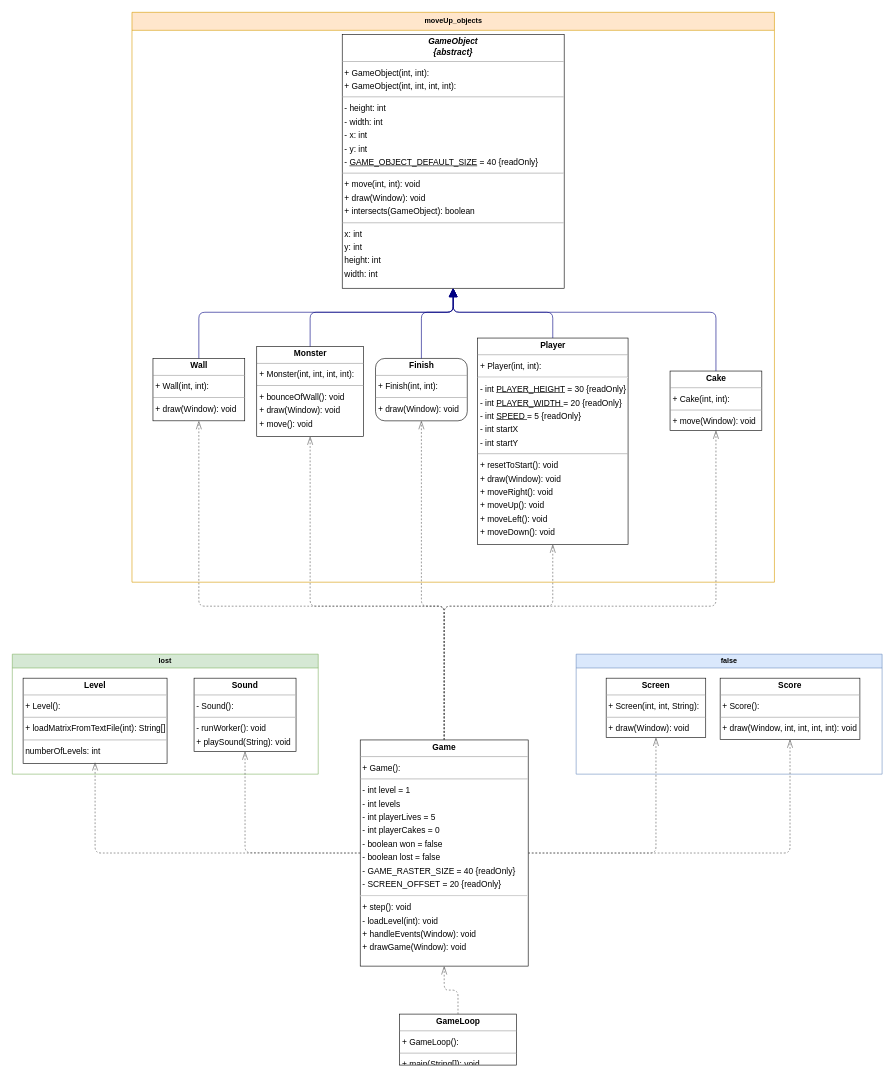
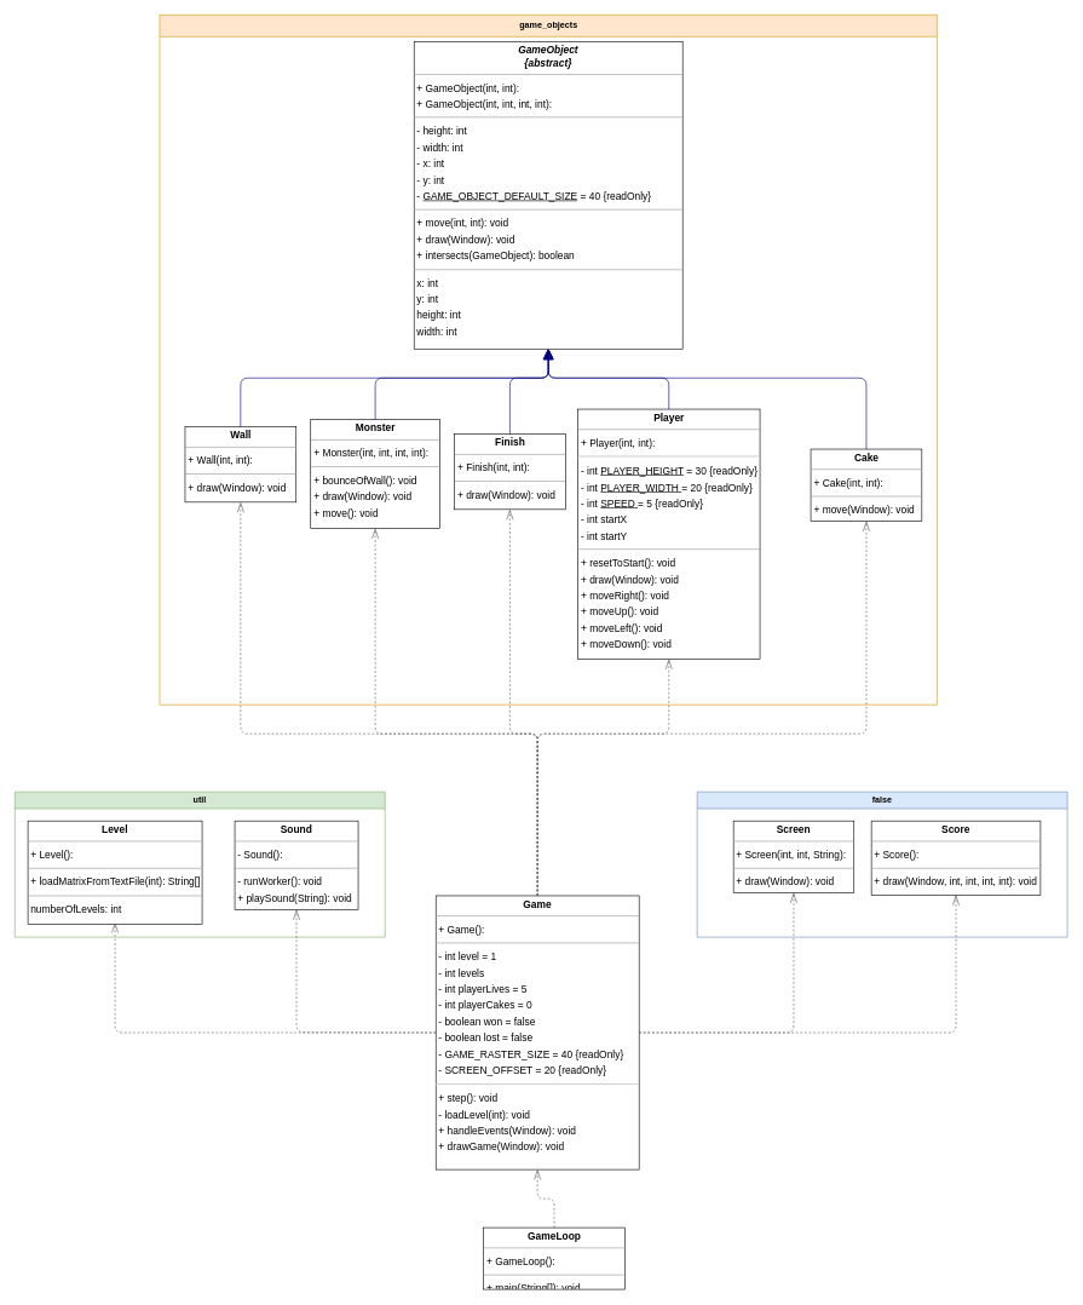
  <mxCell id="0" />
  <mxCell id="1" parent="0" />
  <mxCell id="2" value="&lt;p style=&quot;margin:0px;margin-top:4px;text-align:center;&quot;&gt;&lt;b&gt;Game&lt;/b&gt;&lt;/p&gt;&lt;hr size=&quot;1&quot;&gt;&lt;p style=&quot;margin:0 0 0 4px;line-height:1.6;&quot;&gt;+ Game(): &lt;/p&gt;&lt;hr size=&quot;1&quot;&gt;&lt;p style=&quot;margin:0 0 0 4px;line-height:1.6;&quot;&gt;- int level = 1&lt;/p&gt;&lt;p style=&quot;margin:0 0 0 4px;line-height:1.6;&quot;&gt;- int levels&lt;/p&gt;&lt;p style=&quot;margin:0 0 0 4px;line-height:1.6;&quot;&gt;- int playerLives = 5&lt;/p&gt;&lt;p style=&quot;margin:0 0 0 4px;line-height:1.6;&quot;&gt;- int playerCakes = 0&lt;/p&gt;&lt;p style=&quot;margin:0 0 0 4px;line-height:1.6;&quot;&gt;- boolean won = false&lt;/p&gt;&lt;p style=&quot;margin:0 0 0 4px;line-height:1.6;&quot;&gt;- boolean lost = false&lt;/p&gt;&lt;p style=&quot;margin:0 0 0 4px;line-height:1.6;&quot;&gt;- GAME_RASTER_SIZE = 40 {readOnly}&lt;/p&gt;&lt;p style=&quot;margin:0 0 0 4px;line-height:1.6;&quot;&gt;- SCREEN_OFFSET = 20 {readOnly}&lt;/p&gt;&lt;hr&gt;&lt;p style=&quot;margin:0 0 0 4px;line-height:1.6;&quot;&gt;+ step(): void&lt;br&gt;- loadLevel(int): void&lt;br&gt;+ handleEvents(Window): void&lt;br&gt;+ drawGame(Window): void&lt;/p&gt;" style="verticalAlign=top;align=left;overflow=fill;fontSize=14;fontFamily=Helvetica;html=1;rounded=0;shadow=0;comic=0;labelBackgroundColor=none;strokeWidth=1;" parent="1" vertex="1"><mxGeometry x="600" y="1233" width="280" height="377" as="geometry" /></mxCell>
  <mxCell id="3" value="&lt;p style=&quot;margin:0px;margin-top:4px;text-align:center;&quot;&gt;&lt;b&gt;GameLoop&lt;/b&gt;&lt;/p&gt;&lt;hr size=&quot;1&quot;/&gt;&lt;p style=&quot;margin:0 0 0 4px;line-height:1.6;&quot;&gt;+ GameLoop(): &lt;/p&gt;&lt;hr size=&quot;1&quot;/&gt;&lt;p style=&quot;margin:0 0 0 4px;line-height:1.6;&quot;&gt;+ main(String[]): void&lt;/p&gt;" style="verticalAlign=top;align=left;overflow=fill;fontSize=14;fontFamily=Helvetica;html=1;rounded=0;shadow=0;comic=0;labelBackgroundColor=none;strokeWidth=1;gradientColor=none;" parent="1" vertex="1"><mxGeometry x="665.5" y="1690" width="195" height="85" as="geometry" /></mxCell>
  <mxCell id="4" value="" style="html=1;rounded=1;edgeStyle=orthogonalEdgeStyle;dashed=1;startArrow=none;endArrow=openThin;endSize=12;strokeColor=#595959;exitX=0.5;exitY=0;exitDx=0;exitDy=0;entryX=0.5;entryY=1;entryDx=0;entryDy=0;" parent="1" source="2" target="12" edge="1"><mxGeometry width="660" height="360" relative="1" as="geometry"><Array as="points"><mxPoint x="740" y="1010" /><mxPoint x="1193" y="1010" /></Array><mxPoint x="882.4" y="1277.486" as="sourcePoint" /><mxPoint x="1153.5" y="740" as="targetPoint" /></mxGeometry></mxCell>
  <mxCell id="5" value="" style="html=1;rounded=1;edgeStyle=orthogonalEdgeStyle;dashed=1;startArrow=none;endArrow=openThin;endSize=12;strokeColor=#595959;exitX=0.5;exitY=0;exitDx=0;exitDy=0;entryX=0.5;entryY=1;entryDx=0;entryDy=0;" parent="1" source="2" target="13" edge="1"><mxGeometry width="400" height="360" relative="1" as="geometry"><Array as="points"><mxPoint x="740" y="1010" /><mxPoint x="702" y="1010" /></Array></mxGeometry></mxCell>
  <mxCell id="6" value="" style="html=1;rounded=1;edgeStyle=orthogonalEdgeStyle;dashed=1;startArrow=none;endArrow=openThin;endSize=12;strokeColor=#595959;exitX=0.5;exitY=0;exitDx=0;exitDy=0;entryX=0.5;entryY=1;entryDx=0;entryDy=0;" parent="1" source="2" target="14" edge="1"><mxGeometry width="230" height="360" relative="1" as="geometry"><Array as="points"><mxPoint x="740" y="1010" /><mxPoint x="517" y="1010" /><mxPoint x="517" y="727" /></Array></mxGeometry></mxCell>
  <mxCell id="7" value="" style="html=1;rounded=1;edgeStyle=orthogonalEdgeStyle;dashed=1;startArrow=none;endArrow=openThin;endSize=12;strokeColor=#595959;exitX=0.5;exitY=0;exitDx=0;exitDy=0;entryX=0.500;entryY=1.000;entryDx=0;entryDy=0;" parent="1" source="2" target="15" edge="1"><mxGeometry width="556" height="360" relative="1" as="geometry"><Array as="points"><mxPoint x="740" y="1010" /><mxPoint x="921" y="1010" /></Array></mxGeometry></mxCell>
  <mxCell id="8" value="" style="html=1;rounded=1;edgeStyle=orthogonalEdgeStyle;dashed=1;startArrow=none;endArrow=openThin;endSize=12;strokeColor=#595959;entryX=0.5;entryY=1;entryDx=0;entryDy=0;exitX=1;exitY=0.5;exitDx=0;exitDy=0;" parent="1" source="2" target="25" edge="1"><mxGeometry width="50" height="50" relative="1" as="geometry"><Array as="points"><mxPoint x="1093" y="1421" /></Array><mxPoint x="880" y="1390" as="sourcePoint" /><mxPoint x="1380" y="1270" as="targetPoint" /></mxGeometry></mxCell>
  <mxCell id="9" value="" style="html=1;rounded=1;edgeStyle=orthogonalEdgeStyle;dashed=1;startArrow=none;endArrow=openThin;endSize=12;strokeColor=#595959;exitX=0.5;exitY=0;exitDx=0;exitDy=0;entryX=0.500;entryY=1.001;entryDx=0;entryDy=0;" parent="1" source="2" target="16" edge="1"><mxGeometry width="50" height="360" relative="1" as="geometry"><Array as="points"><mxPoint x="740" y="1010" /><mxPoint x="331" y="1010" /></Array></mxGeometry></mxCell>
  <mxCell id="10" value="" style="html=1;rounded=1;edgeStyle=orthogonalEdgeStyle;dashed=1;startArrow=none;endArrow=openThin;endSize=12;strokeColor=#595959;exitX=0.500;exitY=0.001;exitDx=0;exitDy=0;entryX=0.500;entryY=1.000;entryDx=0;entryDy=0;" parent="1" source="3" target="2" edge="1"><mxGeometry width="50" height="50" relative="1" as="geometry"><Array as="points" /></mxGeometry></mxCell>
- <mxCell id="11" value="moveUp_objects" style="swimlane;whiteSpace=wrap;html=1;startSize=30;fillColor=#ffe6cc;strokeColor=#d79b00;" vertex="1" parent="1"><mxGeometry x="219.5" y="20" width="1071" height="950" as="geometry"><mxRectangle x="-100" y="-320" width="120" height="30" as="alternateBounds" /></mxGeometry></mxCell>
+ <mxCell id="11" value="game_objects" style="swimlane;whiteSpace=wrap;html=1;startSize=30;fillColor=#ffe6cc;strokeColor=#d79b00;" vertex="1" parent="1"><mxGeometry x="219.5" y="20" width="1071" height="950" as="geometry"><mxRectangle x="-100" y="-320" width="120" height="30" as="alternateBounds" /></mxGeometry></mxCell>
  <mxCell id="12" value="&lt;p style=&quot;margin:0px;margin-top:4px;text-align:center;&quot;&gt;&lt;b&gt;Cake&lt;/b&gt;&lt;/p&gt;&lt;hr size=&quot;1&quot;/&gt;&lt;p style=&quot;margin:0 0 0 4px;line-height:1.6;&quot;&gt;+ Cake(int, int): &lt;/p&gt;&lt;hr size=&quot;1&quot;/&gt;&lt;p style=&quot;margin:0 0 0 4px;line-height:1.6;&quot;&gt;+ move(Window): void&lt;/p&gt;" style="verticalAlign=top;align=left;overflow=fill;fontSize=14;fontFamily=Helvetica;html=1;rounded=0;shadow=0;comic=0;labelBackgroundColor=none;strokeWidth=1;" parent="11" vertex="1"><mxGeometry x="897" y="598" width="153" height="99" as="geometry" /></mxCell>
- <mxCell id="13" value="&lt;p style=&quot;margin:0px;margin-top:4px;text-align:center;&quot;&gt;&lt;b&gt;Finish&lt;/b&gt;&lt;/p&gt;&lt;hr size=&quot;1&quot;/&gt;&lt;p style=&quot;margin:0 0 0 4px;line-height:1.6;&quot;&gt;+ Finish(int, int): &lt;/p&gt;&lt;hr size=&quot;1&quot;/&gt;&lt;p style=&quot;margin:0 0 0 4px;line-height:1.6;&quot;&gt;+ draw(Window): void&lt;/p&gt;" style="verticalAlign=top;align=left;overflow=fill;fontSize=14;fontFamily=Helvetica;html=1;shadow=0;comic=0;labelBackgroundColor=none;strokeWidth=1;rounded=1;" parent="11" vertex="1"><mxGeometry x="406" y="577" width="153" height="104" as="geometry" /></mxCell>
+ <mxCell id="13" value="&lt;p style=&quot;margin:0px;margin-top:4px;text-align:center;&quot;&gt;&lt;b&gt;Finish&lt;/b&gt;&lt;/p&gt;&lt;hr size=&quot;1&quot;/&gt;&lt;p style=&quot;margin:0 0 0 4px;line-height:1.6;&quot;&gt;+ Finish(int, int): &lt;/p&gt;&lt;hr size=&quot;1&quot;/&gt;&lt;p style=&quot;margin:0 0 0 4px;line-height:1.6;&quot;&gt;+ draw(Window): void&lt;/p&gt;" style="verticalAlign=top;align=left;overflow=fill;fontSize=14;fontFamily=Helvetica;html=1;rounded=0;shadow=0;comic=0;labelBackgroundColor=none;strokeWidth=1;" parent="11" vertex="1"><mxGeometry x="406" y="577" width="153" height="104" as="geometry" /></mxCell>
  <mxCell id="14" value="&lt;p style=&quot;margin:0px;margin-top:4px;text-align:center;&quot;&gt;&lt;b&gt;Monster&lt;/b&gt;&lt;/p&gt;&lt;hr size=&quot;1&quot;/&gt;&lt;p style=&quot;margin:0 0 0 4px;line-height:1.6;&quot;&gt;+ Monster(int, int, int, int): &lt;/p&gt;&lt;hr size=&quot;1&quot;/&gt;&lt;p style=&quot;margin:0 0 0 4px;line-height:1.6;&quot;&gt;+ bounceOfWall(): void&lt;br/&gt;+ draw(Window): void&lt;br/&gt;+ move(): void&lt;/p&gt;" style="verticalAlign=top;align=left;overflow=fill;fontSize=14;fontFamily=Helvetica;html=1;rounded=0;shadow=0;comic=0;labelBackgroundColor=none;strokeWidth=1;" parent="11" vertex="1"><mxGeometry x="208" y="557" width="178" height="150" as="geometry" /></mxCell>
  <mxCell id="15" value="&lt;p style=&quot;margin:0px;margin-top:4px;text-align:center;&quot;&gt;&lt;b&gt;Player&lt;/b&gt;&lt;/p&gt;&lt;hr size=&quot;1&quot;&gt;&lt;p style=&quot;margin:0 0 0 4px;line-height:1.6;&quot;&gt;+ Player(int, int): &lt;/p&gt;&lt;hr&gt;&lt;p style=&quot;margin:0 0 0 4px;line-height:1.6;&quot;&gt;- int &lt;u&gt;PLAYER_HEIGHT&lt;/u&gt; = 30 {readOnly}&lt;/p&gt;&lt;p style=&quot;margin:0 0 0 4px;line-height:1.6;&quot;&gt;- int &lt;u&gt;PLAYER_WIDTH &lt;/u&gt;= 20 {readOnly}&lt;/p&gt;&lt;p style=&quot;margin:0 0 0 4px;line-height:1.6;&quot;&gt;- int &lt;u&gt;SPEED &lt;/u&gt;= 5 {readOnly}&lt;/p&gt;&lt;p style=&quot;margin:0 0 0 4px;line-height:1.6;&quot;&gt;- int startX&lt;/p&gt;&lt;p style=&quot;margin:0 0 0 4px;line-height:1.6;&quot;&gt;- int startY&lt;/p&gt;&lt;hr size=&quot;1&quot;&gt;&lt;p style=&quot;margin:0 0 0 4px;line-height:1.6;&quot;&gt;+ resetToStart(): void&lt;br&gt;+ draw(Window): void&lt;br&gt;+ moveRight(): void&lt;br&gt;+ moveUp(): void&lt;br&gt;+ moveLeft(): void&lt;br&gt;+ moveDown(): void&lt;/p&gt;" style="verticalAlign=top;align=left;overflow=fill;fontSize=14;fontFamily=Helvetica;html=1;rounded=0;shadow=0;comic=0;labelBackgroundColor=none;strokeWidth=1;" parent="11" vertex="1"><mxGeometry x="576" y="543" width="251" height="344" as="geometry" /></mxCell>
- <mxCell id="16" value="&lt;p style=&quot;margin:0px;margin-top:4px;text-align:center;&quot;&gt;&lt;b&gt;Wall&lt;/b&gt;&lt;/p&gt;&lt;hr size=&quot;1&quot;/&gt;&lt;p style=&quot;margin:0 0 0 4px;line-height:1.6;&quot;&gt;+ Wall(int, int): &lt;/p&gt;&lt;hr size=&quot;1&quot;/&gt;&lt;p style=&quot;margin:0 0 0 4px;line-height:1.6;&quot;&gt;+ draw(Window): void&lt;/p&gt;" style="verticalAlign=top;align=left;overflow=fill;fontSize=14;fontFamily=Helvetica;html=1;rounded=0;shadow=0;comic=0;labelBackgroundColor=none;strokeWidth=1;" parent="11" vertex="1"><mxGeometry x="35" y="577" width="153" height="104" as="geometry" /></mxCell>
+ <mxCell id="16" value="&lt;p style=&quot;margin:0px;margin-top:4px;text-align:center;&quot;&gt;&lt;b&gt;Wall&lt;/b&gt;&lt;/p&gt;&lt;hr size=&quot;1&quot;/&gt;&lt;p style=&quot;margin:0 0 0 4px;line-height:1.6;&quot;&gt;+ Wall(int, int): &lt;/p&gt;&lt;hr size=&quot;1&quot;/&gt;&lt;p style=&quot;margin:0 0 0 4px;line-height:1.6;&quot;&gt;+ draw(Window): void&lt;/p&gt;" style="verticalAlign=top;align=left;overflow=fill;fontSize=14;fontFamily=Helvetica;html=1;rounded=0;shadow=0;comic=0;labelBackgroundColor=none;strokeWidth=1;" parent="11" vertex="1"><mxGeometry x="35" y="567" width="153" height="104" as="geometry" /></mxCell>
  <mxCell id="17" value="" style="html=1;rounded=1;edgeStyle=orthogonalEdgeStyle;dashed=0;startArrow=none;endArrow=block;endSize=12;strokeColor=#000082;exitX=0.500;exitY=0.001;exitDx=0;exitDy=0;entryX=0.5;entryY=1;entryDx=0;entryDy=0;" parent="11" source="16" target="18" edge="1"><mxGeometry width="50" height="50" relative="1" as="geometry"><Array as="points"><mxPoint x="112" y="500" /><mxPoint x="536" y="500" /></Array><mxPoint x="482.5" y="425" as="targetPoint" /></mxGeometry></mxCell>
  <mxCell id="18" value="&lt;p style=&quot;margin:0px;margin-top:4px;text-align:center;&quot;&gt;&lt;b&gt;&lt;i&gt;GameObject&lt;br&gt;{abstract}&lt;/i&gt;&lt;/b&gt;&lt;/p&gt;&lt;hr size=&quot;1&quot;&gt;&lt;p style=&quot;margin:0 0 0 4px;line-height:1.6;&quot;&gt;+ GameObject(int, int): &lt;br&gt;+ GameObject(int, int, int, int): &lt;/p&gt;&lt;hr size=&quot;1&quot;&gt;&lt;p style=&quot;margin:0 0 0 4px;line-height:1.6;&quot;&gt;- height: int&lt;br&gt;- width: int&lt;br&gt;- x: int&lt;br&gt;- y: int&lt;/p&gt;&lt;p style=&quot;margin:0 0 0 4px;line-height:1.6;&quot;&gt;- &lt;u&gt;GAME_OBJECT_DEFAULT_SIZE&lt;/u&gt; = 40 {readOnly}&lt;/p&gt;&lt;hr size=&quot;1&quot;&gt;&lt;p style=&quot;margin:0 0 0 4px;line-height:1.6;&quot;&gt;+ move(int, int): void&lt;br&gt;+ draw(Window): void&lt;br&gt;+ intersects(GameObject): boolean&lt;/p&gt;&lt;hr size=&quot;1&quot;&gt;&lt;p style=&quot;margin:0 0 0 4px;line-height:1.6;&quot;&gt; x: int&lt;br&gt; y: int&lt;br&gt; height: int&lt;br&gt; width: int&lt;/p&gt;" style="verticalAlign=top;align=left;overflow=fill;fontSize=14;fontFamily=Helvetica;html=1;rounded=0;shadow=0;comic=0;labelBackgroundColor=none;strokeWidth=1;" parent="11" vertex="1"><mxGeometry x="350.5" y="37" width="370" height="423" as="geometry" /></mxCell>
  <mxCell id="19" value="" style="html=1;rounded=1;edgeStyle=orthogonalEdgeStyle;dashed=0;startArrow=none;endArrow=block;endSize=12;strokeColor=#000082;exitX=0.500;exitY=0.001;exitDx=0;exitDy=0;entryX=0.5;entryY=1;entryDx=0;entryDy=0;" parent="11" source="12" target="18" edge="1"><mxGeometry width="50" height="50" relative="1" as="geometry"><Array as="points"><mxPoint x="974" y="500" /><mxPoint x="536" y="500" /></Array><mxPoint x="540" y="420" as="targetPoint" /></mxGeometry></mxCell>
  <mxCell id="20" value="" style="html=1;rounded=1;edgeStyle=orthogonalEdgeStyle;dashed=0;startArrow=none;endArrow=block;endSize=12;strokeColor=#000082;exitX=0.500;exitY=0.000;exitDx=0;exitDy=0;entryX=0.5;entryY=1;entryDx=0;entryDy=0;" parent="11" source="13" target="18" edge="1"><mxGeometry width="50" height="50" relative="1" as="geometry"><Array as="points"><mxPoint x="483" y="500" /><mxPoint x="536" y="500" /></Array><mxPoint x="440" y="430" as="targetPoint" /></mxGeometry></mxCell>
  <mxCell id="21" value="" style="html=1;rounded=1;edgeStyle=orthogonalEdgeStyle;dashed=0;startArrow=none;endArrow=block;endSize=12;strokeColor=#000082;exitX=0.500;exitY=0.000;exitDx=0;exitDy=0;entryX=0.5;entryY=1;entryDx=0;entryDy=0;" parent="11" source="14" target="18" edge="1"><mxGeometry width="50" height="50" relative="1" as="geometry"><Array as="points"><mxPoint x="297" y="500" /><mxPoint x="536" y="500" /><mxPoint x="536" y="460" /></Array><mxPoint x="560" y="420" as="targetPoint" /></mxGeometry></mxCell>
  <mxCell id="22" value="" style="html=1;rounded=1;edgeStyle=orthogonalEdgeStyle;dashed=0;startArrow=none;endArrow=block;endSize=12;strokeColor=#000082;exitX=0.500;exitY=0.000;exitDx=0;exitDy=0;entryX=0.5;entryY=1;entryDx=0;entryDy=0;" parent="11" source="15" target="18" edge="1"><mxGeometry width="50" height="50" relative="1" as="geometry"><Array as="points"><mxPoint x="702" y="500" /><mxPoint x="536" y="500" /><mxPoint x="536" y="460" /></Array><mxPoint x="520" y="430" as="targetPoint" /></mxGeometry></mxCell>
  <mxCell id="23" value="false" style="swimlane;whiteSpace=wrap;html=1;fillColor=#dae8fc;strokeColor=#6c8ebf;" vertex="1" parent="1"><mxGeometry x="960" y="1090" width="510" height="200" as="geometry"><mxRectangle x="820" y="500" width="70" height="30" as="alternateBounds" /></mxGeometry></mxCell>
  <mxCell id="24" value="&lt;p style=&quot;margin:0px;margin-top:4px;text-align:center;&quot;&gt;&lt;b&gt;Score&lt;/b&gt;&lt;/p&gt;&lt;hr size=&quot;1&quot;/&gt;&lt;p style=&quot;margin:0 0 0 4px;line-height:1.6;&quot;&gt;+ Score(): &lt;/p&gt;&lt;hr size=&quot;1&quot;/&gt;&lt;p style=&quot;margin:0 0 0 4px;line-height:1.6;&quot;&gt;+ draw(Window, int, int, int, int): void&lt;/p&gt;" style="verticalAlign=top;align=left;overflow=fill;fontSize=14;fontFamily=Helvetica;html=1;rounded=0;shadow=0;comic=0;labelBackgroundColor=none;strokeWidth=1;" parent="23" vertex="1"><mxGeometry x="240" y="40" width="233" height="102" as="geometry" /></mxCell>
  <mxCell id="25" value="&lt;p style=&quot;margin:0px;margin-top:4px;text-align:center;&quot;&gt;&lt;b&gt;Screen&lt;/b&gt;&lt;/p&gt;&lt;hr size=&quot;1&quot;/&gt;&lt;p style=&quot;margin:0 0 0 4px;line-height:1.6;&quot;&gt;+ Screen(int, int, String): &lt;/p&gt;&lt;hr size=&quot;1&quot;/&gt;&lt;p style=&quot;margin:0 0 0 4px;line-height:1.6;&quot;&gt;+ draw(Window): void&lt;/p&gt;" style="verticalAlign=top;align=left;overflow=fill;fontSize=14;fontFamily=Helvetica;html=1;rounded=0;shadow=0;comic=0;labelBackgroundColor=none;strokeWidth=1;" parent="23" vertex="1"><mxGeometry x="50" y="40" width="166" height="99" as="geometry" /></mxCell>
- <mxCell id="26" value="lost" style="swimlane;whiteSpace=wrap;html=1;fillColor=#d5e8d4;strokeColor=#82b366;" vertex="1" parent="1"><mxGeometry x="20" y="1090" width="510" height="200" as="geometry"><mxRectangle x="820" y="770" width="60" height="30" as="alternateBounds" /></mxGeometry></mxCell>
+ <mxCell id="26" value="util" style="swimlane;whiteSpace=wrap;html=1;fillColor=#d5e8d4;strokeColor=#82b366;" vertex="1" parent="1"><mxGeometry x="20" y="1090" width="510" height="200" as="geometry"><mxRectangle x="820" y="770" width="60" height="30" as="alternateBounds" /></mxGeometry></mxCell>
  <mxCell id="27" value="&lt;p style=&quot;margin:0px;margin-top:4px;text-align:center;&quot;&gt;&lt;b&gt;Level&lt;/b&gt;&lt;/p&gt;&lt;hr size=&quot;1&quot;/&gt;&lt;p style=&quot;margin:0 0 0 4px;line-height:1.6;&quot;&gt;+ Level(): &lt;/p&gt;&lt;hr size=&quot;1&quot;/&gt;&lt;p style=&quot;margin:0 0 0 4px;line-height:1.6;&quot;&gt;+ loadMatrixFromTextFile(int): String[]&lt;/p&gt;&lt;hr size=&quot;1&quot;/&gt;&lt;p style=&quot;margin:0 0 0 4px;line-height:1.6;&quot;&gt; numberOfLevels: int&lt;/p&gt;" style="verticalAlign=top;align=left;overflow=fill;fontSize=14;fontFamily=Helvetica;html=1;rounded=0;shadow=0;comic=0;labelBackgroundColor=none;strokeWidth=1;" parent="26" vertex="1"><mxGeometry x="18" y="40" width="240" height="142" as="geometry" /></mxCell>
  <mxCell id="28" value="&lt;p style=&quot;margin:0px;margin-top:4px;text-align:center;&quot;&gt;&lt;b&gt;Sound&lt;/b&gt;&lt;/p&gt;&lt;hr size=&quot;1&quot;/&gt;&lt;p style=&quot;margin:0 0 0 4px;line-height:1.6;&quot;&gt;- Sound(): &lt;/p&gt;&lt;hr size=&quot;1&quot;/&gt;&lt;p style=&quot;margin:0 0 0 4px;line-height:1.6;&quot;&gt;- runWorker(): void&lt;br/&gt;+ playSound(String): void&lt;/p&gt;" style="verticalAlign=top;align=left;overflow=fill;fontSize=14;fontFamily=Helvetica;html=1;rounded=0;shadow=0;comic=0;labelBackgroundColor=none;strokeWidth=1;" parent="26" vertex="1"><mxGeometry x="303" y="40" width="170" height="122" as="geometry" /></mxCell>
  <mxCell id="29" value="" style="html=1;rounded=1;edgeStyle=orthogonalEdgeStyle;dashed=1;startArrow=diamondThinstartSize=12;endArrow=openThin;endSize=12;strokeColor=#595959;entryX=0.5;entryY=1;entryDx=0;entryDy=0;exitX=1;exitY=0.5;exitDx=0;exitDy=0;" edge="1" parent="1" source="2" target="24"><mxGeometry width="50" height="50" relative="1" as="geometry"><Array as="points"><mxPoint x="1316" y="1421" /></Array><mxPoint x="880" y="1433" as="sourcePoint" /><mxPoint x="1233" y="1380" as="targetPoint" /></mxGeometry></mxCell>
  <mxCell id="30" value="" style="html=1;rounded=1;edgeStyle=orthogonalEdgeStyle;dashed=1;startArrow=none;endArrow=openThin;endSize=12;strokeColor=#595959;entryX=0.5;entryY=1;entryDx=0;entryDy=0;exitX=0;exitY=0.5;exitDx=0;exitDy=0;" edge="1" parent="1" source="2" target="28"><mxGeometry width="50" height="50" relative="1" as="geometry"><Array as="points"><mxPoint x="540" y="1421" /><mxPoint x="408" y="1421" /></Array><mxPoint x="890" y="1431.5" as="sourcePoint" /><mxPoint x="1103" y="1239" as="targetPoint" /></mxGeometry></mxCell>
  <mxCell id="31" value="" style="html=1;rounded=1;edgeStyle=orthogonalEdgeStyle;dashed=1;startArrow=none;endArrow=openThin;endSize=12;strokeColor=#595959;exitX=0;exitY=0.5;exitDx=0;exitDy=0;" edge="1" parent="1" source="2"><mxGeometry width="50" height="50" relative="1" as="geometry"><Array as="points"><mxPoint x="158" y="1421" /></Array><mxPoint x="480" y="1600" as="sourcePoint" /><mxPoint x="158" y="1270" as="targetPoint" /></mxGeometry></mxCell>
